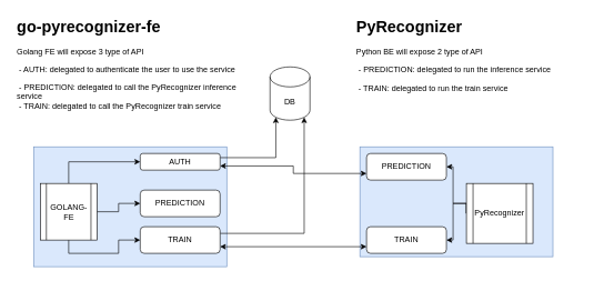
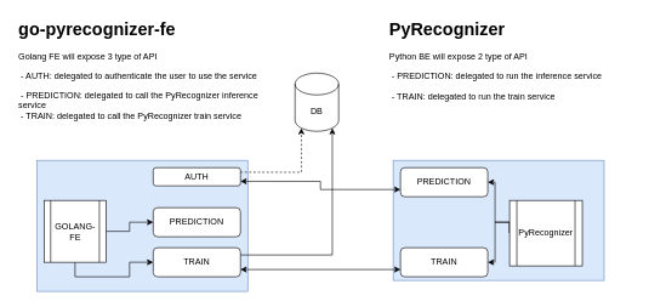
  <mxCell id="0" />
  <mxCell id="1" parent="0" />
  <mxCell id="2" value="" style="rounded=0;whiteSpace=wrap;html=1;fillColor=#dae8fc;strokeColor=#6c8ebf;" vertex="1" parent="1"><mxGeometry x="540" y="220" width="290" height="165" as="geometry" /></mxCell>
  <mxCell id="3" value="" style="rounded=0;whiteSpace=wrap;html=1;fillColor=#dae8fc;strokeColor=#6c8ebf;" vertex="1" parent="1"><mxGeometry x="50" y="220" width="290" height="180" as="geometry" /></mxCell>
  <mxCell id="4" style="edgeStyle=orthogonalEdgeStyle;rounded=0;orthogonalLoop=1;jettySize=auto;html=1;exitX=1;exitY=0.75;exitDx=0;exitDy=0;entryX=0;entryY=0.75;entryDx=0;entryDy=0;startArrow=classic;startFill=1;" edge="1" parent="1" source="6" target="16"><mxGeometry relative="1" as="geometry" /></mxCell>
- <mxCell id="5" style="edgeStyle=orthogonalEdgeStyle;rounded=0;orthogonalLoop=1;jettySize=auto;html=1;exitX=1;exitY=0.25;exitDx=0;exitDy=0;entryX=0.145;entryY=1;entryDx=0;entryDy=-4.35;entryPerimeter=0;startArrow=none;startFill=0;" edge="1" parent="1" source="6" target="11"><mxGeometry relative="1" as="geometry" /></mxCell>
+ <mxCell id="5" style="edgeStyle=orthogonalEdgeStyle;rounded=0;orthogonalLoop=1;jettySize=auto;html=1;exitX=1;exitY=0.25;exitDx=0;exitDy=0;entryX=0.145;entryY=1;entryDx=0;entryDy=-4.35;entryPerimeter=0;startArrow=none;startFill=0;dashed=1;" edge="1" parent="1" source="6" target="11"><mxGeometry relative="1" as="geometry" /></mxCell>
  <mxCell id="6" value="AUTH" style="rounded=1;whiteSpace=wrap;html=1;" vertex="1" parent="1"><mxGeometry x="210" y="230" width="120" height="25" as="geometry" /></mxCell>
  <mxCell id="7" value="PREDICTION" style="rounded=1;whiteSpace=wrap;html=1;" vertex="1" parent="1"><mxGeometry x="210" y="285" width="120" height="40" as="geometry" /></mxCell>
  <mxCell id="8" style="edgeStyle=orthogonalEdgeStyle;rounded=0;orthogonalLoop=1;jettySize=auto;html=1;exitX=1;exitY=0.75;exitDx=0;exitDy=0;startArrow=classic;startFill=1;entryX=0;entryY=0.75;entryDx=0;entryDy=0;" edge="1" parent="1" source="10" target="17"><mxGeometry relative="1" as="geometry" /></mxCell>
  <mxCell id="9" style="edgeStyle=orthogonalEdgeStyle;rounded=0;orthogonalLoop=1;jettySize=auto;html=1;exitX=1;exitY=0.25;exitDx=0;exitDy=0;entryX=0.855;entryY=1;entryDx=0;entryDy=-4.35;entryPerimeter=0;startArrow=none;startFill=0;" edge="1" parent="1" source="10" target="11"><mxGeometry relative="1" as="geometry" /></mxCell>
  <mxCell id="10" value="TRAIN" style="rounded=1;whiteSpace=wrap;html=1;" vertex="1" parent="1"><mxGeometry x="210" y="340" width="120" height="40" as="geometry" /></mxCell>
  <mxCell id="11" value="DB" style="shape=cylinder3;whiteSpace=wrap;html=1;boundedLbl=1;backgroundOutline=1;size=15;" vertex="1" parent="1"><mxGeometry x="405" y="100" width="60" height="80" as="geometry" /></mxCell>
- <mxCell id="12" style="edgeStyle=orthogonalEdgeStyle;rounded=0;orthogonalLoop=1;jettySize=auto;html=1;exitX=0.5;exitY=0;exitDx=0;exitDy=0;entryX=0;entryY=0.5;entryDx=0;entryDy=0;" edge="1" parent="1" source="15" target="6"><mxGeometry relative="1" as="geometry" /></mxCell>
  <mxCell id="13" style="edgeStyle=orthogonalEdgeStyle;rounded=0;orthogonalLoop=1;jettySize=auto;html=1;exitX=1;exitY=0.5;exitDx=0;exitDy=0;entryX=0;entryY=0.5;entryDx=0;entryDy=0;" edge="1" parent="1" source="15" target="7"><mxGeometry relative="1" as="geometry" /></mxCell>
  <mxCell id="14" style="edgeStyle=orthogonalEdgeStyle;rounded=0;orthogonalLoop=1;jettySize=auto;html=1;exitX=0.5;exitY=1;exitDx=0;exitDy=0;entryX=0;entryY=0.5;entryDx=0;entryDy=0;" edge="1" parent="1" source="15" target="10"><mxGeometry relative="1" as="geometry" /></mxCell>
  <mxCell id="15" value="GOLANG-FE" style="shape=process;whiteSpace=wrap;html=1;backgroundOutline=1;" vertex="1" parent="1"><mxGeometry x="60" y="275" width="85" height="85" as="geometry" /></mxCell>
  <mxCell id="16" value="PREDICTION" style="rounded=1;whiteSpace=wrap;html=1;" vertex="1" parent="1"><mxGeometry x="550" y="230" width="120" height="40" as="geometry" /></mxCell>
  <mxCell id="17" value="TRAIN" style="rounded=1;whiteSpace=wrap;html=1;" vertex="1" parent="1"><mxGeometry x="550" y="340" width="120" height="40" as="geometry" /></mxCell>
  <mxCell id="18" style="edgeStyle=orthogonalEdgeStyle;rounded=0;orthogonalLoop=1;jettySize=auto;html=1;exitX=0;exitY=0.5;exitDx=0;exitDy=0;entryX=1;entryY=0.5;entryDx=0;entryDy=0;" edge="1" parent="1" source="20" target="16"><mxGeometry relative="1" as="geometry"><Array as="points"><mxPoint x="680" y="305" /><mxPoint x="680" y="250" /></Array></mxGeometry></mxCell>
  <mxCell id="19" style="edgeStyle=orthogonalEdgeStyle;rounded=0;orthogonalLoop=1;jettySize=auto;html=1;exitX=0;exitY=0.5;exitDx=0;exitDy=0;entryX=1;entryY=0.5;entryDx=0;entryDy=0;" edge="1" parent="1" source="20" target="17"><mxGeometry relative="1" as="geometry"><Array as="points"><mxPoint x="680" y="305" /><mxPoint x="680" y="360" /></Array></mxGeometry></mxCell>
  <mxCell id="20" value="PyRecognizer" style="shape=process;whiteSpace=wrap;html=1;backgroundOutline=1;" vertex="1" parent="1"><mxGeometry x="700" y="275" width="100" height="90" as="geometry" /></mxCell>
  <mxCell id="21" value="&lt;h1&gt;go-pyrecognizer-fe&lt;/h1&gt;&lt;p&gt;Golang FE will expose 3 type of API&lt;/p&gt;&lt;p&gt;&amp;nbsp;- AUTH: delegated to authenticate the user to use the service&lt;br&gt;&lt;/p&gt;&lt;div&gt;&amp;nbsp;- PREDICTION: delegated to call the PyRecognizer inference service&lt;/div&gt;&lt;div&gt;&amp;nbsp;- TRAIN: delegated to call the PyRecognizer train service&lt;br&gt;&lt;/div&gt;&lt;div&gt;&lt;br&gt;&lt;/div&gt;" style="text;html=1;strokeColor=none;fillColor=none;spacing=5;spacingTop=-20;whiteSpace=wrap;overflow=hidden;rounded=0;" vertex="1" parent="1"><mxGeometry width="340" height="150" as="geometry" x="20" y="20" /></mxCell>
  <mxCell id="22" value="&lt;h1&gt;PyRecognizer&lt;br&gt;&lt;/h1&gt;&lt;p&gt;Python BE will expose 2 type of API&lt;/p&gt;&lt;div&gt;&amp;nbsp;- PREDICTION: delegated to run the inference service&lt;/div&gt;&lt;div&gt;&lt;br&gt;&lt;/div&gt;&lt;div&gt;&amp;nbsp;- TRAIN: delegated to run the train service&lt;br&gt;&lt;/div&gt;&lt;div&gt;&lt;br&gt;&lt;/div&gt;" style="text;html=1;strokeColor=none;fillColor=none;spacing=5;spacingTop=-20;whiteSpace=wrap;overflow=hidden;rounded=0;" vertex="1" parent="1"><mxGeometry x="530" width="340" height="150" as="geometry" y="20" /></mxCell>
